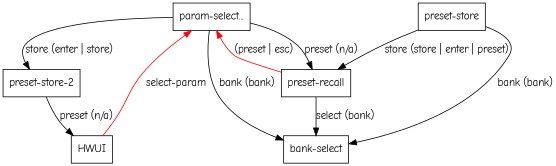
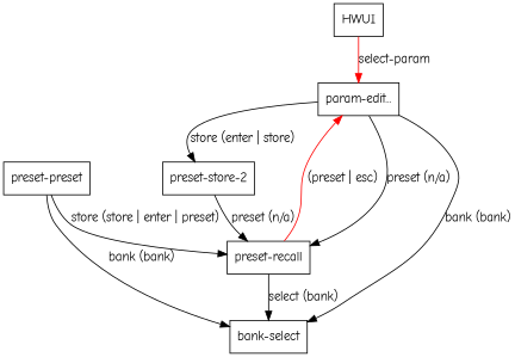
  digraph {
    fontname="Comic Neue"
    node [fillcolor=white fontname="Comic Neue" penwidth=1 shape=box style="filled, bold"]
    edge [fontname="Comic Neue"]
-   "param-edit..." [label="param-select..."]
+   "param-edit..."
    "preset-recall"
    "preset-store-2"
    "bank-select"
-   "preset-store"
+   "preset-store" [label="preset-preset"]
    HWUI
    "param-edit..." -> "preset-recall" [label="preset (n/a)"]
    "param-edit..." -> "preset-store-2" [label="store (enter | store)"]
    "param-edit..." -> "bank-select" [label="bank (bank)"]
    "preset-recall" -> "param-edit..." [color=red label="(preset | esc)"]
    "preset-recall" -> "bank-select" [label="select (bank)"]
-   "preset-store-2" -> HWUI [label="preset (n/a)"]
+   "preset-store-2" -> "preset-recall" [label="preset (n/a)"]
    "preset-store" -> "preset-recall" [label="store (store | enter | preset)"]
    "preset-store" -> "bank-select" [label="bank (bank)"]
    HWUI -> "param-edit..." [color=red label="select-param"]
  }
